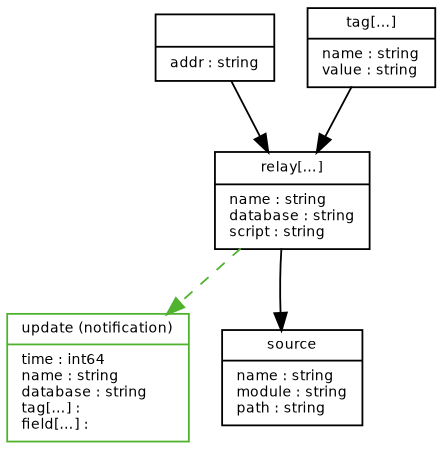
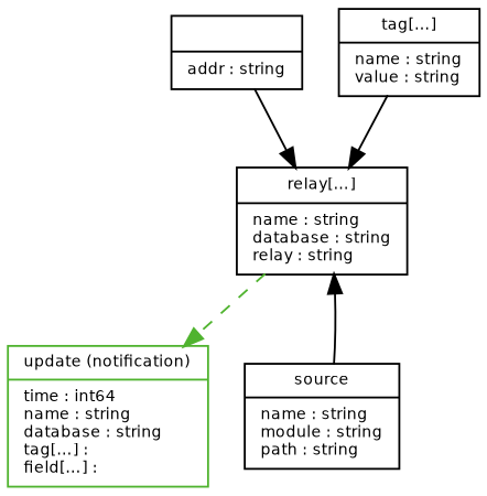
  digraph {
    fontname="Bitstream Vera Sans"
    fontsize=8
    node [fontname="Bitstream Vera Sans" fontsize=8 shape=record]
    edge [fontname="Bitstream Vera Sans" fontsize=8]
    n1 [label="{|addr : string\l}"]
-   n2 [label="{relay[…]|name : string\ldatabase : string\lscript : string\l}"]
+   n2 [label="{relay[…]|name : string\ldatabase : string\lrelay : string\l}"]
    n3 [color="#4fb32e" label="{update (notification)|time : int64\lname : string\ldatabase : string\ltag[…] : \lfield[…] : \l}"]
    n4 [label="{source|name : string\lmodule : string\lpath : string\l}"]
    n5 [label="{tag[…]|name : string\lvalue : string\l}"]
    n1 -> n2
    n2 -> n3 [color="#4fb32e" style=dashed]
-   n2 -> n4
+   n4 -> n2
    n5 -> n2
  }
